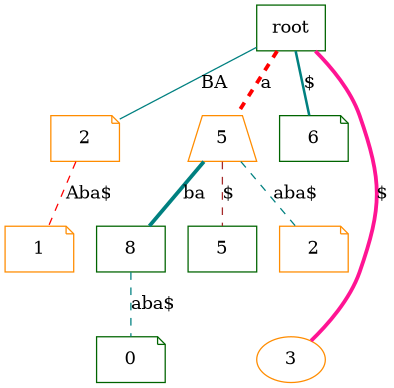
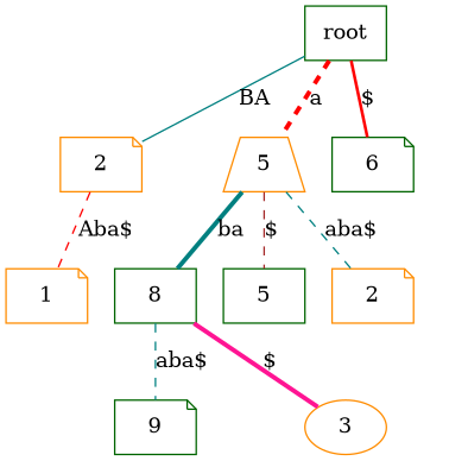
  graph {
    rankdir=TB
    node [color=darkgreen shape=note]
    edge [color=teal style=dashed]
    n1 [label=root shape=box]
    2 [color=darkorange]
    5 [color=darkorange shape=trapezium]
    n4 [label=6]
    n5 [color=darkorange label=1]
    n6 [label=5 shape=box]
    n7 [color=darkorange label=2]
    8 [shape=box]
    n9 [color=darkorange label=3 shape=ellipse]
-   n10 [label=0]
+   n10 [label=9]
    n1 -- 2 [label=BA style=solid]
    n1 -- 5 [color=red label=a penwidth=3.0]
-   n1 -- n4 [label="$" style=bold]
+   n1 -- n4 [color=red label="$" style=bold]
    2 -- n5 [color=red label="Aba$"]
    5 -- n6 [color=brown label="$"]
    5 -- n7 [label="aba$"]
    5 -- 8 [label=ba penwidth=3.0 style=solid]
-   n1 -- n9 [color=deeppink label="$" penwidth=3.0 style=solid]
+   8 -- n9 [color=deeppink label="$" penwidth=3.0 style=solid]
    8 -- n10 [label="aba$"]
  }
